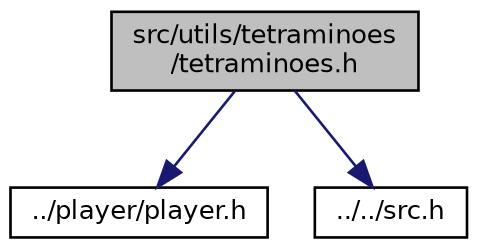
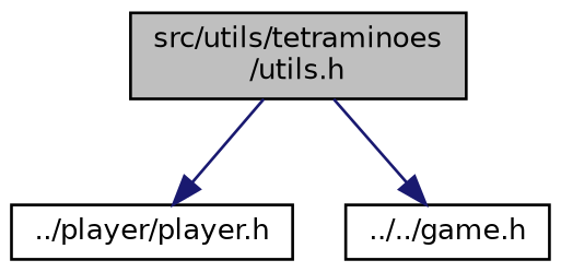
  digraph {
    node [color=black fillcolor=white fontname=Helvetica fontsize=10 shape=record style=filled]
    edge [color=midnightblue fontname=Helvetica fontsize=10 labelfontname=Helvetica labelfontsize=10 style=solid]
-   n1 [fillcolor=grey75 fontcolor=black height=0.2 label="src/utils/tetraminoes\l/tetraminoes.h" width=0.4]
+   n1 [fillcolor=grey75 fontcolor=black height=0.2 label="src/utils/tetraminoes\l/utils.h" width=0.4]
    n2 [height=0.2 label="../player/player.h" width=0.4]
-   n3 [height=0.2 label="../../src.h" width=0.4]
+   n3 [height=0.2 label="../../game.h" width=0.4]
    n1 -> n2
    n1 -> n3
  }
